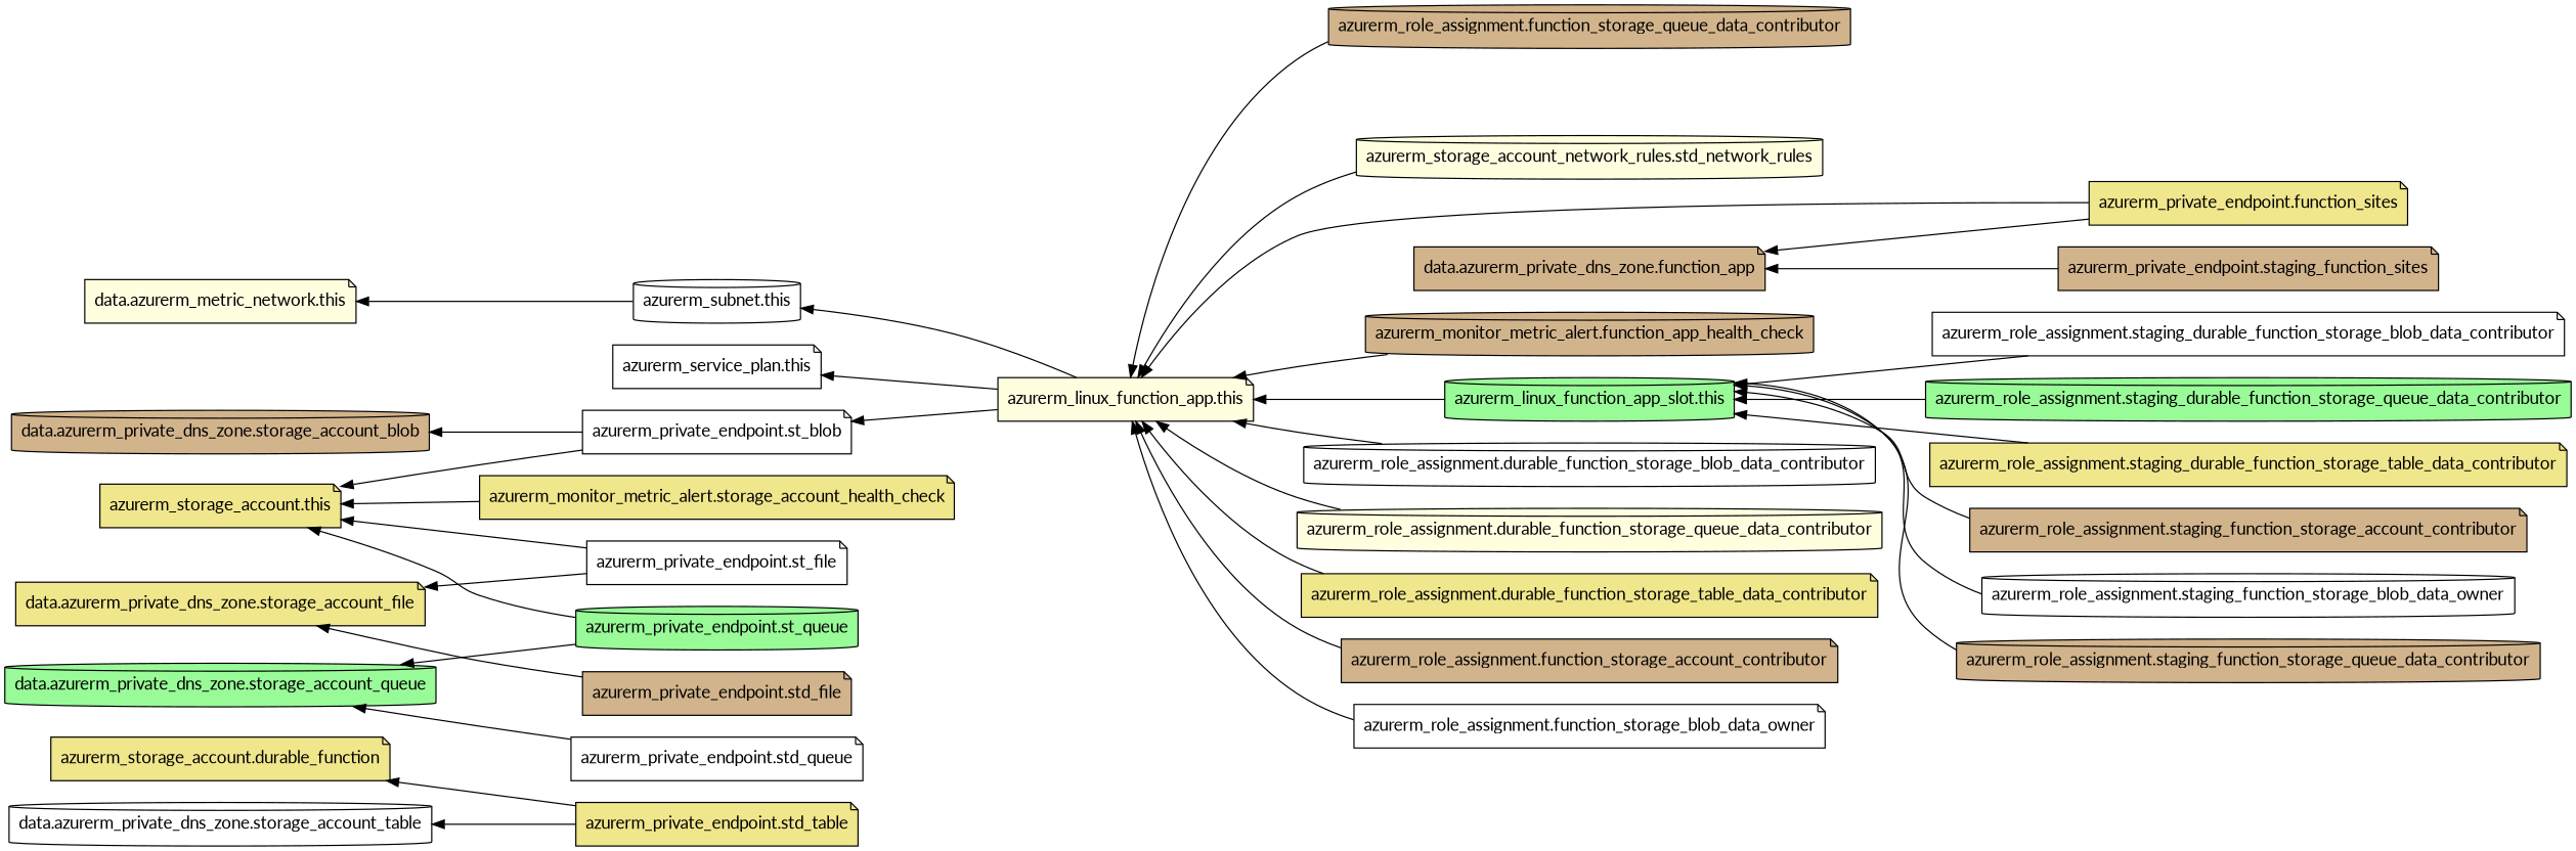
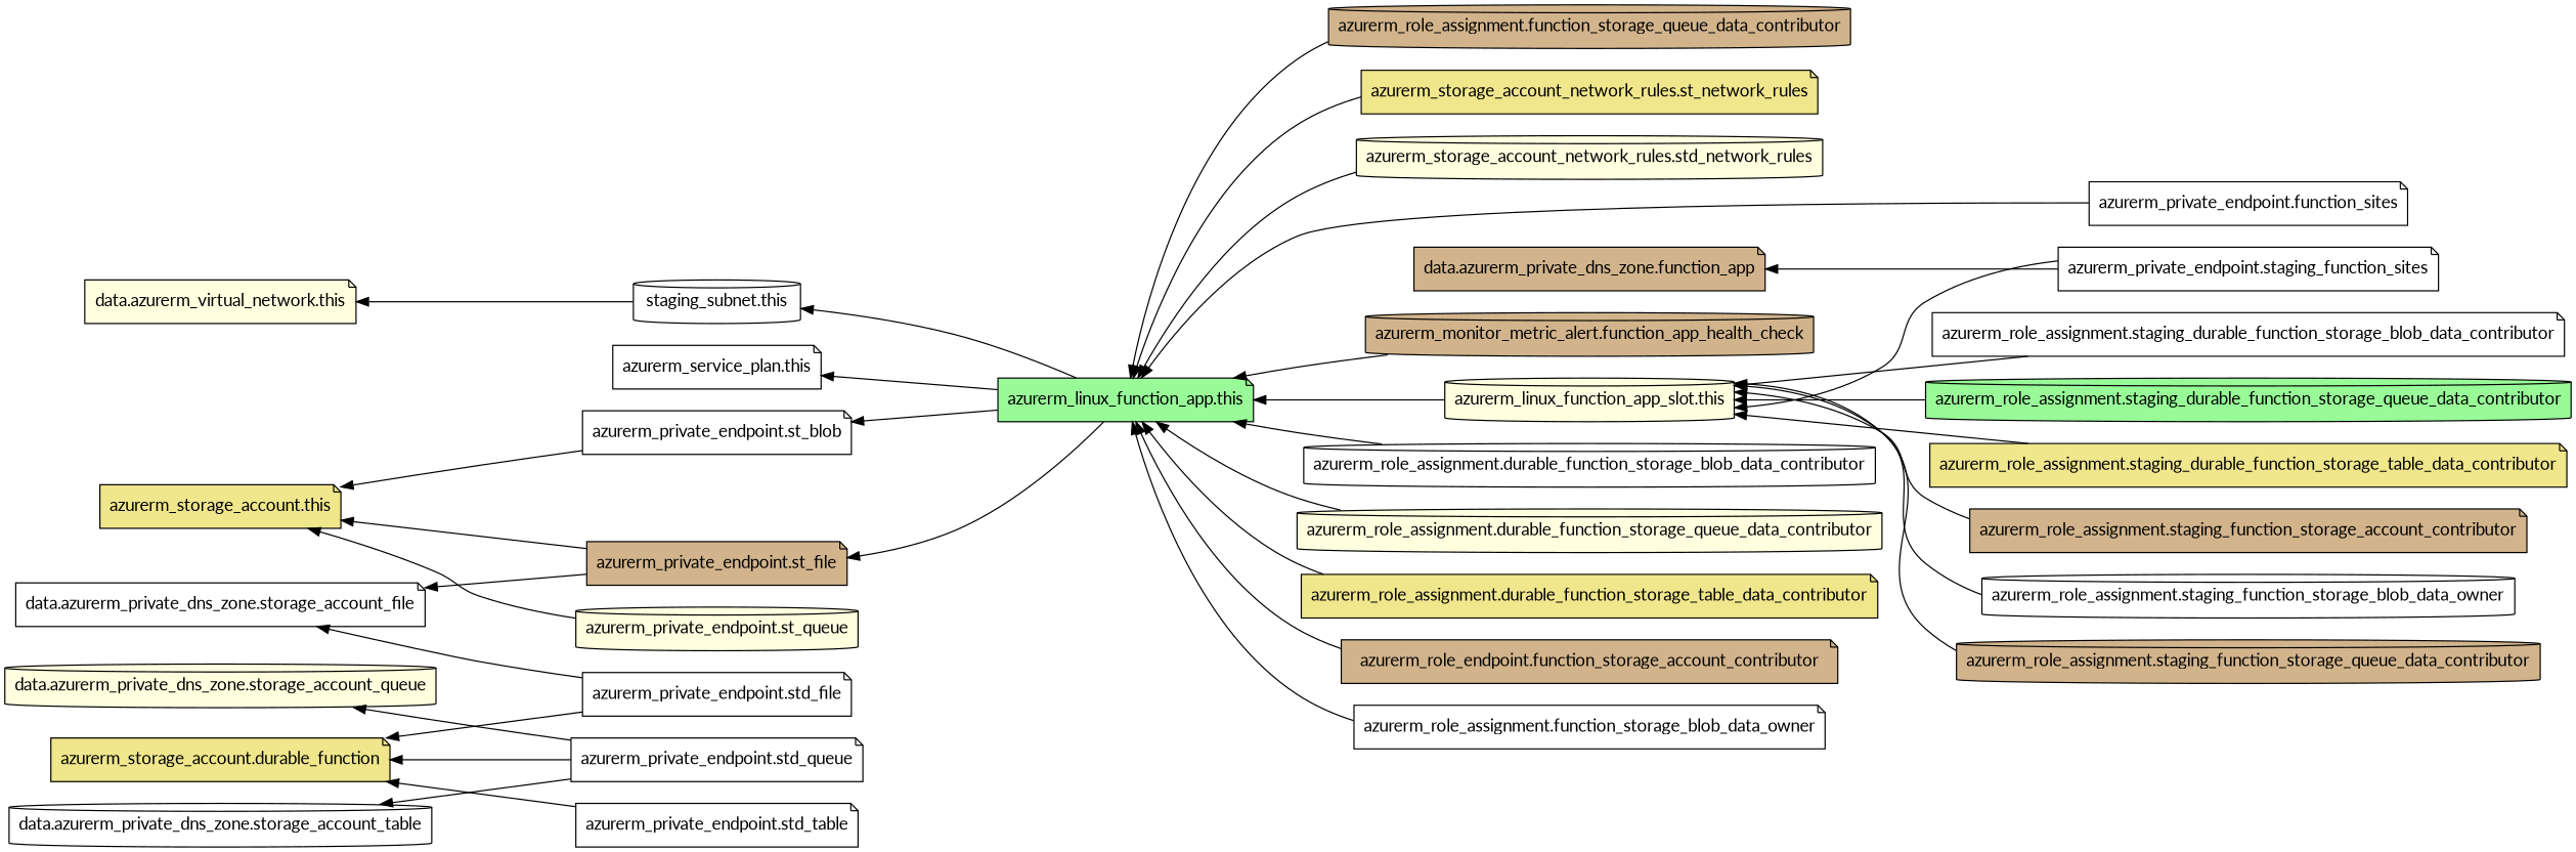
  digraph {
    fontname=Lato
    rankdir=RL
    node [fillcolor=white fontname=Lato shape=note style=filled]
    edge [fontname=Lato]
    n1 [fillcolor=tan label="data.azurerm_private_dns_zone.function_app"]
-   n2 [fillcolor=tan label="data.azurerm_private_dns_zone.storage_account_blob" shape=cylinder]
-   n3 [fillcolor=khaki label="data.azurerm_private_dns_zone.storage_account_file"]
-   n4 [fillcolor=palegreen label="data.azurerm_private_dns_zone.storage_account_queue" shape=cylinder]
+   n3 [label="data.azurerm_private_dns_zone.storage_account_file"]
+   n4 [fillcolor=lightyellow label="data.azurerm_private_dns_zone.storage_account_queue" shape=cylinder]
    n5 [label="data.azurerm_private_dns_zone.storage_account_table" shape=cylinder]
-   n6 [fillcolor=lightyellow label="data.azurerm_metric_network.this"]
-   n7 [fillcolor=lightyellow label="azurerm_linux_function_app.this"]
+   n6 [fillcolor=lightyellow label="data.azurerm_virtual_network.this"]
+   n7 [fillcolor=palegreen label="azurerm_linux_function_app.this"]
    n8 [label="azurerm_private_endpoint.st_blob"]
-   n9 [label="azurerm_private_endpoint.st_file"]
+   n9 [fillcolor=tan label="azurerm_private_endpoint.st_file"]
    n10 [label="azurerm_service_plan.this"]
-   n11 [label="azurerm_subnet.this" shape=cylinder]
+   n11 [label="staging_subnet.this" shape=cylinder]
    n12 [fillcolor=khaki label="azurerm_storage_account.this"]
-   n13 [fillcolor=palegreen label="azurerm_private_endpoint.st_queue" shape=cylinder]
+   n13 [fillcolor=lightyellow label="azurerm_private_endpoint.st_queue" shape=cylinder]
    n14 [fillcolor=khaki label="azurerm_storage_account.durable_function"]
-   n15 [fillcolor=palegreen label="azurerm_linux_function_app_slot.this" shape=cylinder]
+   n15 [fillcolor=lightyellow label="azurerm_linux_function_app_slot.this" shape=cylinder]
    n16 [fillcolor=tan label="azurerm_monitor_metric_alert.function_app_health_check" shape=cylinder]
-   n17 [fillcolor=khaki label="azurerm_monitor_metric_alert.storage_account_health_check"]
-   n18 [fillcolor=khaki label="azurerm_private_endpoint.function_sites"]
-   n19 [fillcolor=tan label="azurerm_private_endpoint.staging_function_sites"]
-   n20 [fillcolor=tan label="azurerm_private_endpoint.std_file"]
+   n18 [label="azurerm_private_endpoint.function_sites"]
+   n19 [label="azurerm_private_endpoint.staging_function_sites"]
+   n20 [label="azurerm_private_endpoint.std_file"]
    n21 [label="azurerm_private_endpoint.std_queue"]
-   n22 [fillcolor=khaki label="azurerm_private_endpoint.std_table"]
+   n22 [label="azurerm_private_endpoint.std_table"]
    n23 [label="azurerm_role_assignment.durable_function_storage_blob_data_contributor" shape=cylinder]
    n24 [fillcolor=lightyellow label="azurerm_role_assignment.durable_function_storage_queue_data_contributor" shape=cylinder]
    n25 [fillcolor=khaki label="azurerm_role_assignment.durable_function_storage_table_data_contributor"]
-   n26 [fillcolor=tan label="azurerm_role_assignment.function_storage_account_contributor"]
+   n26 [fillcolor=tan label="azurerm_role_endpoint.function_storage_account_contributor"]
    n27 [label="azurerm_role_assignment.function_storage_blob_data_owner"]
    n28 [fillcolor=tan label="azurerm_role_assignment.function_storage_queue_data_contributor" shape=cylinder]
    n29 [label="azurerm_role_assignment.staging_durable_function_storage_blob_data_contributor"]
    n30 [fillcolor=palegreen label="azurerm_role_assignment.staging_durable_function_storage_queue_data_contributor" shape=cylinder]
    n31 [fillcolor=khaki label="azurerm_role_assignment.staging_durable_function_storage_table_data_contributor"]
    n32 [fillcolor=tan label="azurerm_role_assignment.staging_function_storage_account_contributor"]
    n33 [label="azurerm_role_assignment.staging_function_storage_blob_data_owner" shape=cylinder]
    n34 [fillcolor=tan label="azurerm_role_assignment.staging_function_storage_queue_data_contributor" shape=cylinder]
+   n35 [fillcolor=khaki label="azurerm_storage_account_network_rules.st_network_rules"]
    n36 [fillcolor=lightyellow label="azurerm_storage_account_network_rules.std_network_rules" shape=cylinder]
    n7 -> n8
+   n7 -> n9
    n7 -> n10
    n7 -> n11
-   n8 -> n2
    n8 -> n12
    n9 -> n3
    n9 -> n12
    n11 -> n6
-   n13 -> n4
    n13 -> n12
    n15 -> n7
    n16 -> n7
-   n17 -> n12
-   n18 -> n1
    n18 -> n7
    n19 -> n1
+   n19 -> n15
    n20 -> n3
+   n20 -> n14
    n21 -> n4
-   n22 -> n5
+   n21 -> n14
+   n21 -> n5
    n22 -> n14
    n23 -> n7
    n24 -> n7
    n25 -> n7
    n26 -> n7
    n27 -> n7
    n28 -> n7
    n29 -> n15
    n30 -> n15
    n31 -> n15
    n32 -> n15
    n33 -> n15
    n34 -> n15
+   n35 -> n7
    n36 -> n7
  }
